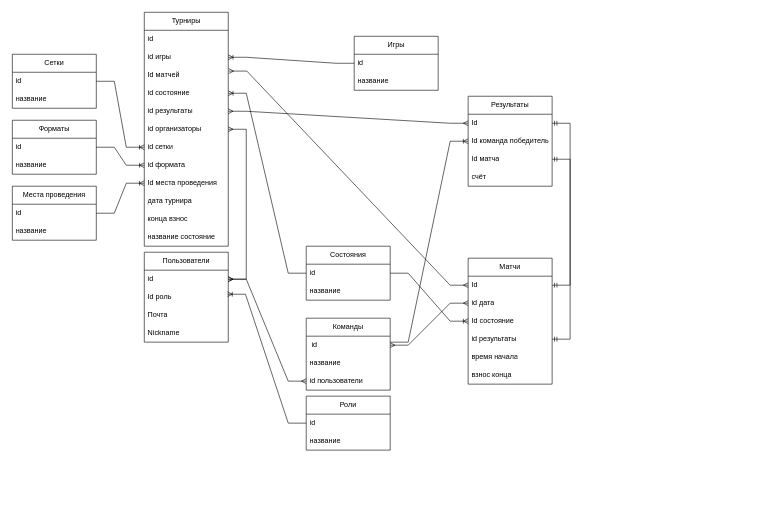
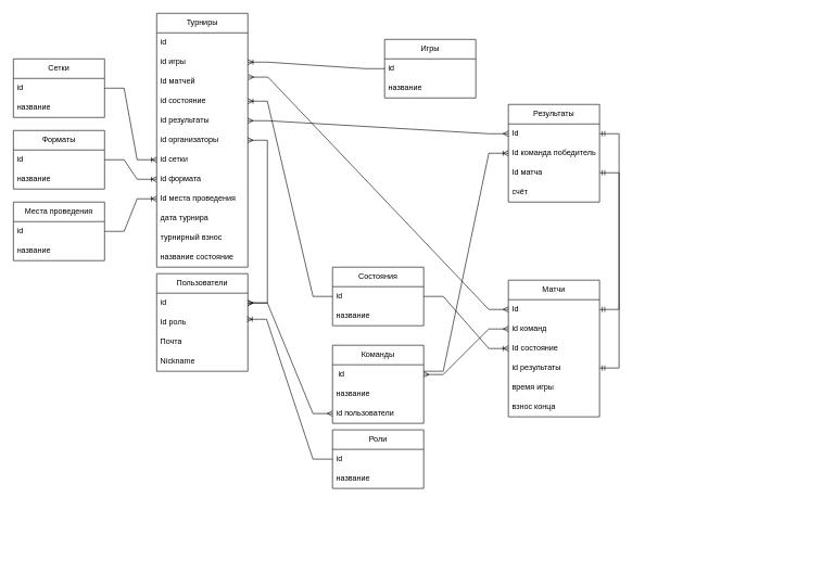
  <mxCell id="0" />
  <mxCell id="1" parent="0" />
  <mxCell id="2" value="Пользователи" style="swimlane;fontStyle=0;childLayout=stackLayout;horizontal=1;startSize=30;horizontalStack=0;resizeParent=1;resizeParentMax=0;resizeLast=0;collapsible=1;marginBottom=0;whiteSpace=wrap;html=1;" parent="1" vertex="1"><mxGeometry x="240" y="420" width="140" height="150" as="geometry" /></mxCell>
  <mxCell id="3" value="id" style="text;strokeColor=none;fillColor=none;align=left;verticalAlign=middle;spacingLeft=4;spacingRight=4;overflow=hidden;points=[[0,0.5],[1,0.5]];portConstraint=eastwest;rotatable=0;whiteSpace=wrap;html=1;" parent="2" vertex="1"><mxGeometry y="30" width="140" height="30" as="geometry" /></mxCell>
  <mxCell id="4" value="Id роль" style="text;strokeColor=none;fillColor=none;align=left;verticalAlign=middle;spacingLeft=4;spacingRight=4;overflow=hidden;points=[[0,0.5],[1,0.5]];portConstraint=eastwest;rotatable=0;whiteSpace=wrap;html=1;" parent="2" vertex="1"><mxGeometry y="60" width="140" height="30" as="geometry" /></mxCell>
  <mxCell id="5" value="Почта" style="text;strokeColor=none;fillColor=none;align=left;verticalAlign=middle;spacingLeft=4;spacingRight=4;overflow=hidden;points=[[0,0.5],[1,0.5]];portConstraint=eastwest;rotatable=0;whiteSpace=wrap;html=1;" parent="2" vertex="1"><mxGeometry y="90" width="140" height="30" as="geometry" /></mxCell>
  <mxCell id="6" value="Nickname" style="text;strokeColor=none;fillColor=none;align=left;verticalAlign=middle;spacingLeft=4;spacingRight=4;overflow=hidden;points=[[0,0.5],[1,0.5]];portConstraint=eastwest;rotatable=0;whiteSpace=wrap;html=1;" parent="2" vertex="1"><mxGeometry y="120" width="140" height="30" as="geometry" /></mxCell>
  <mxCell id="7" value="Команды" style="swimlane;fontStyle=0;childLayout=stackLayout;horizontal=1;startSize=30;horizontalStack=0;resizeParent=1;resizeParentMax=0;resizeLast=0;collapsible=1;marginBottom=0;whiteSpace=wrap;html=1;" parent="1" vertex="1"><mxGeometry x="510" y="530" width="140" height="120" as="geometry" /></mxCell>
  <mxCell id="8" value="&amp;nbsp;id" style="text;strokeColor=none;fillColor=none;align=left;verticalAlign=middle;spacingLeft=4;spacingRight=4;overflow=hidden;points=[[0,0.5],[1,0.5]];portConstraint=eastwest;rotatable=0;whiteSpace=wrap;html=1;" parent="7" vertex="1"><mxGeometry y="30" width="140" height="30" as="geometry" /></mxCell>
  <mxCell id="9" value="название" style="text;strokeColor=none;fillColor=none;align=left;verticalAlign=middle;spacingLeft=4;spacingRight=4;overflow=hidden;points=[[0,0.5],[1,0.5]];portConstraint=eastwest;rotatable=0;whiteSpace=wrap;html=1;" parent="7" vertex="1"><mxGeometry y="60" width="140" height="30" as="geometry" /></mxCell>
  <mxCell id="10" value="id пользователи" style="text;strokeColor=none;fillColor=none;align=left;verticalAlign=middle;spacingLeft=4;spacingRight=4;overflow=hidden;points=[[0,0.5],[1,0.5]];portConstraint=eastwest;rotatable=0;whiteSpace=wrap;html=1;" parent="7" vertex="1"><mxGeometry y="90" width="140" height="30" as="geometry" /></mxCell>
  <mxCell id="11" value="Роли" style="swimlane;fontStyle=0;childLayout=stackLayout;horizontal=1;startSize=30;horizontalStack=0;resizeParent=1;resizeParentMax=0;resizeLast=0;collapsible=1;marginBottom=0;whiteSpace=wrap;html=1;" parent="1" vertex="1"><mxGeometry x="510" y="660" width="140" height="90" as="geometry" /></mxCell>
  <mxCell id="12" value="id" style="text;strokeColor=none;fillColor=none;align=left;verticalAlign=middle;spacingLeft=4;spacingRight=4;overflow=hidden;points=[[0,0.5],[1,0.5]];portConstraint=eastwest;rotatable=0;whiteSpace=wrap;html=1;" parent="11" vertex="1"><mxGeometry y="30" width="140" height="30" as="geometry" /></mxCell>
  <mxCell id="13" value="название" style="text;strokeColor=none;fillColor=none;align=left;verticalAlign=middle;spacingLeft=4;spacingRight=4;overflow=hidden;points=[[0,0.5],[1,0.5]];portConstraint=eastwest;rotatable=0;whiteSpace=wrap;html=1;" parent="11" vertex="1"><mxGeometry y="60" width="140" height="30" as="geometry" /></mxCell>
  <mxCell id="14" value="" style="edgeStyle=entityRelationEdgeStyle;fontSize=12;html=1;endArrow=ERoneToMany;rounded=0;entryX=0.991;entryY=0.336;entryDx=0;entryDy=0;entryPerimeter=0;exitX=0;exitY=0.5;exitDx=0;exitDy=0;" parent="1" source="12" target="4" edge="1"><mxGeometry width="100" height="100" relative="1" as="geometry"><mxPoint x="550" y="720" as="sourcePoint" /><mxPoint x="650" y="620" as="targetPoint" /></mxGeometry></mxCell>
  <mxCell id="15" value="Матчи" style="swimlane;fontStyle=0;childLayout=stackLayout;horizontal=1;startSize=30;horizontalStack=0;resizeParent=1;resizeParentMax=0;resizeLast=0;collapsible=1;marginBottom=0;whiteSpace=wrap;html=1;" parent="1" vertex="1"><mxGeometry x="780" y="430" width="140" height="210" as="geometry" /></mxCell>
  <mxCell id="16" value="Id" style="text;strokeColor=none;fillColor=none;align=left;verticalAlign=middle;spacingLeft=4;spacingRight=4;overflow=hidden;points=[[0,0.5],[1,0.5]];portConstraint=eastwest;rotatable=0;whiteSpace=wrap;html=1;" parent="15" vertex="1"><mxGeometry y="30" width="140" height="30" as="geometry" /></mxCell>
- <mxCell id="17" value="id дата" style="text;strokeColor=none;fillColor=none;align=left;verticalAlign=middle;spacingLeft=4;spacingRight=4;overflow=hidden;points=[[0,0.5],[1,0.5]];portConstraint=eastwest;rotatable=0;whiteSpace=wrap;html=1;" parent="15" vertex="1"><mxGeometry y="60" width="140" height="30" as="geometry" /></mxCell>
+ <mxCell id="17" value="id команд" style="text;strokeColor=none;fillColor=none;align=left;verticalAlign=middle;spacingLeft=4;spacingRight=4;overflow=hidden;points=[[0,0.5],[1,0.5]];portConstraint=eastwest;rotatable=0;whiteSpace=wrap;html=1;" parent="15" vertex="1"><mxGeometry y="60" width="140" height="30" as="geometry" /></mxCell>
  <mxCell id="18" value="Id состояние" style="text;strokeColor=none;fillColor=none;align=left;verticalAlign=middle;spacingLeft=4;spacingRight=4;overflow=hidden;points=[[0,0.5],[1,0.5]];portConstraint=eastwest;rotatable=0;whiteSpace=wrap;html=1;" parent="15" vertex="1"><mxGeometry y="90" width="140" height="30" as="geometry" /></mxCell>
  <mxCell id="19" value="id результаты" style="text;strokeColor=none;fillColor=none;align=left;verticalAlign=middle;spacingLeft=4;spacingRight=4;overflow=hidden;points=[[0,0.5],[1,0.5]];portConstraint=eastwest;rotatable=0;whiteSpace=wrap;html=1;" parent="15" vertex="1"><mxGeometry y="120" width="140" height="30" as="geometry" /></mxCell>
- <mxCell id="20" value="время начала" style="text;strokeColor=none;fillColor=none;align=left;verticalAlign=middle;spacingLeft=4;spacingRight=4;overflow=hidden;points=[[0,0.5],[1,0.5]];portConstraint=eastwest;rotatable=0;whiteSpace=wrap;html=1;" parent="15" vertex="1"><mxGeometry y="150" width="140" height="30" as="geometry" /></mxCell>
+ <mxCell id="20" value="время игры" style="text;strokeColor=none;fillColor=none;align=left;verticalAlign=middle;spacingLeft=4;spacingRight=4;overflow=hidden;points=[[0,0.5],[1,0.5]];portConstraint=eastwest;rotatable=0;whiteSpace=wrap;html=1;" parent="15" vertex="1"><mxGeometry y="150" width="140" height="30" as="geometry" /></mxCell>
  <mxCell id="21" value="взнос конца" style="text;strokeColor=none;fillColor=none;align=left;verticalAlign=middle;spacingLeft=4;spacingRight=4;overflow=hidden;points=[[0,0.5],[1,0.5]];portConstraint=eastwest;rotatable=0;whiteSpace=wrap;html=1;" parent="15" vertex="1"><mxGeometry y="180" width="140" height="30" as="geometry" /></mxCell>
  <mxCell id="22" value="Состояния" style="swimlane;fontStyle=0;childLayout=stackLayout;horizontal=1;startSize=30;horizontalStack=0;resizeParent=1;resizeParentMax=0;resizeLast=0;collapsible=1;marginBottom=0;whiteSpace=wrap;html=1;" parent="1" vertex="1"><mxGeometry x="510" y="410" width="140" height="90" as="geometry" /></mxCell>
  <mxCell id="23" value="id" style="text;strokeColor=none;fillColor=none;align=left;verticalAlign=middle;spacingLeft=4;spacingRight=4;overflow=hidden;points=[[0,0.5],[1,0.5]];portConstraint=eastwest;rotatable=0;whiteSpace=wrap;html=1;" parent="22" vertex="1"><mxGeometry y="30" width="140" height="30" as="geometry" /></mxCell>
  <mxCell id="24" value="название" style="text;strokeColor=none;fillColor=none;align=left;verticalAlign=middle;spacingLeft=4;spacingRight=4;overflow=hidden;points=[[0,0.5],[1,0.5]];portConstraint=eastwest;rotatable=0;whiteSpace=wrap;html=1;" parent="22" vertex="1"><mxGeometry y="60" width="140" height="30" as="geometry" /></mxCell>
  <mxCell id="25" value="" style="edgeStyle=entityRelationEdgeStyle;fontSize=12;html=1;endArrow=ERoneToMany;rounded=0;entryX=0;entryY=0.5;entryDx=0;entryDy=0;exitX=1;exitY=0.5;exitDx=0;exitDy=0;" parent="1" source="23" target="18" edge="1"><mxGeometry width="100" height="100" relative="1" as="geometry"><mxPoint x="750" y="750" as="sourcePoint" /><mxPoint x="850" y="650" as="targetPoint" /></mxGeometry></mxCell>
  <mxCell id="26" value="" style="edgeStyle=entityRelationEdgeStyle;fontSize=12;html=1;endArrow=ERmany;startArrow=ERmany;rounded=0;exitX=0;exitY=0.5;exitDx=0;exitDy=0;entryX=1;entryY=0.5;entryDx=0;entryDy=0;" parent="1" source="17" target="8" edge="1"><mxGeometry width="100" height="100" relative="1" as="geometry"><mxPoint x="530" y="590" as="sourcePoint" /><mxPoint x="630" y="490" as="targetPoint" /></mxGeometry></mxCell>
  <mxCell id="27" value="Турниры" style="swimlane;fontStyle=0;childLayout=stackLayout;horizontal=1;startSize=30;horizontalStack=0;resizeParent=1;resizeParentMax=0;resizeLast=0;collapsible=1;marginBottom=0;whiteSpace=wrap;html=1;" parent="1" vertex="1"><mxGeometry x="240" width="140" height="390" as="geometry" y="20" /></mxCell>
  <mxCell id="28" value="id" style="text;strokeColor=none;fillColor=none;align=left;verticalAlign=middle;spacingLeft=4;spacingRight=4;overflow=hidden;points=[[0,0.5],[1,0.5]];portConstraint=eastwest;rotatable=0;whiteSpace=wrap;html=1;" parent="27" vertex="1"><mxGeometry y="30" width="140" height="30" as="geometry" /></mxCell>
  <mxCell id="29" value="id игры" style="text;strokeColor=none;fillColor=none;align=left;verticalAlign=middle;spacingLeft=4;spacingRight=4;overflow=hidden;points=[[0,0.5],[1,0.5]];portConstraint=eastwest;rotatable=0;whiteSpace=wrap;html=1;" parent="27" vertex="1"><mxGeometry y="60" width="140" height="30" as="geometry" /></mxCell>
  <mxCell id="30" value="Id матчей&amp;nbsp;" style="text;strokeColor=none;fillColor=none;align=left;verticalAlign=middle;spacingLeft=4;spacingRight=4;overflow=hidden;points=[[0,0.5],[1,0.5]];portConstraint=eastwest;rotatable=0;whiteSpace=wrap;html=1;" parent="27" vertex="1"><mxGeometry y="90" width="140" height="30" as="geometry" /></mxCell>
  <mxCell id="31" value="id состояние" style="text;strokeColor=none;fillColor=none;align=left;verticalAlign=middle;spacingLeft=4;spacingRight=4;overflow=hidden;points=[[0,0.5],[1,0.5]];portConstraint=eastwest;rotatable=0;whiteSpace=wrap;html=1;" parent="27" vertex="1"><mxGeometry y="120" width="140" height="30" as="geometry" /></mxCell>
  <mxCell id="32" value="id результаты" style="text;strokeColor=none;fillColor=none;align=left;verticalAlign=middle;spacingLeft=4;spacingRight=4;overflow=hidden;points=[[0,0.5],[1,0.5]];portConstraint=eastwest;rotatable=0;whiteSpace=wrap;html=1;" parent="27" vertex="1"><mxGeometry y="150" width="140" height="30" as="geometry" /></mxCell>
  <mxCell id="33" value="id организаторы" style="text;strokeColor=none;fillColor=none;align=left;verticalAlign=middle;spacingLeft=4;spacingRight=4;overflow=hidden;points=[[0,0.5],[1,0.5]];portConstraint=eastwest;rotatable=0;whiteSpace=wrap;html=1;" parent="27" vertex="1"><mxGeometry y="180" width="140" height="30" as="geometry" /></mxCell>
  <mxCell id="34" value="id сетки" style="text;strokeColor=none;fillColor=none;align=left;verticalAlign=middle;spacingLeft=4;spacingRight=4;overflow=hidden;points=[[0,0.5],[1,0.5]];portConstraint=eastwest;rotatable=0;whiteSpace=wrap;html=1;" vertex="1" parent="27"><mxGeometry y="210" width="140" height="30" as="geometry" /></mxCell>
  <mxCell id="35" value="id формата" style="text;strokeColor=none;fillColor=none;align=left;verticalAlign=middle;spacingLeft=4;spacingRight=4;overflow=hidden;points=[[0,0.5],[1,0.5]];portConstraint=eastwest;rotatable=0;whiteSpace=wrap;html=1;" vertex="1" parent="27"><mxGeometry y="240" width="140" height="30" as="geometry" /></mxCell>
  <mxCell id="36" value="Id места проведения" style="text;strokeColor=none;fillColor=none;align=left;verticalAlign=middle;spacingLeft=4;spacingRight=4;overflow=hidden;points=[[0,0.5],[1,0.5]];portConstraint=eastwest;rotatable=0;whiteSpace=wrap;html=1;" vertex="1" parent="27"><mxGeometry y="270" width="140" height="30" as="geometry" /></mxCell>
  <mxCell id="37" value="дата турнира" style="text;strokeColor=none;fillColor=none;align=left;verticalAlign=middle;spacingLeft=4;spacingRight=4;overflow=hidden;points=[[0,0.5],[1,0.5]];portConstraint=eastwest;rotatable=0;whiteSpace=wrap;html=1;" vertex="1" parent="27"><mxGeometry y="300" width="140" height="30" as="geometry" /></mxCell>
- <mxCell id="38" value="конца взнос" style="text;strokeColor=none;fillColor=none;align=left;verticalAlign=middle;spacingLeft=4;spacingRight=4;overflow=hidden;points=[[0,0.5],[1,0.5]];portConstraint=eastwest;rotatable=0;whiteSpace=wrap;html=1;" vertex="1" parent="27"><mxGeometry y="330" width="140" height="30" as="geometry" /></mxCell>
+ <mxCell id="38" value="турнирный взнос" style="text;strokeColor=none;fillColor=none;align=left;verticalAlign=middle;spacingLeft=4;spacingRight=4;overflow=hidden;points=[[0,0.5],[1,0.5]];portConstraint=eastwest;rotatable=0;whiteSpace=wrap;html=1;" vertex="1" parent="27"><mxGeometry y="330" width="140" height="30" as="geometry" /></mxCell>
  <mxCell id="39" value="название состояние" style="text;strokeColor=none;fillColor=none;align=left;verticalAlign=middle;spacingLeft=4;spacingRight=4;overflow=hidden;points=[[0,0.5],[1,0.5]];portConstraint=eastwest;rotatable=0;whiteSpace=wrap;html=1;" parent="27" vertex="1"><mxGeometry y="360" width="140" height="30" as="geometry" /></mxCell>
  <mxCell id="40" value="" style="edgeStyle=entityRelationEdgeStyle;fontSize=12;html=1;endArrow=ERmany;startArrow=ERmany;rounded=0;exitX=1.007;exitY=0.267;exitDx=0;exitDy=0;exitPerimeter=0;entryX=0;entryY=0.5;entryDx=0;entryDy=0;" parent="1" source="30" target="16" edge="1"><mxGeometry width="100" height="100" relative="1" as="geometry"><mxPoint x="240" y="770" as="sourcePoint" /><mxPoint x="340" y="670" as="targetPoint" /><Array as="points"><mxPoint x="290" y="790" /></Array></mxGeometry></mxCell>
  <mxCell id="41" value="" style="edgeStyle=entityRelationEdgeStyle;fontSize=12;html=1;endArrow=ERmany;startArrow=ERmany;rounded=0;exitX=1;exitY=0.5;exitDx=0;exitDy=0;entryX=1;entryY=0.5;entryDx=0;entryDy=0;" parent="1" source="33" target="3" edge="1"><mxGeometry width="100" height="100" relative="1" as="geometry"><mxPoint x="460" y="220" as="sourcePoint" /><mxPoint x="560" y="120" as="targetPoint" /></mxGeometry></mxCell>
  <mxCell id="42" value="" style="edgeStyle=entityRelationEdgeStyle;fontSize=12;html=1;endArrow=ERoneToMany;rounded=0;entryX=1;entryY=0.5;entryDx=0;entryDy=0;exitX=0;exitY=0.5;exitDx=0;exitDy=0;" parent="1" source="23" target="31" edge="1"><mxGeometry width="100" height="100" relative="1" as="geometry"><mxPoint x="610" y="225" as="sourcePoint" /><mxPoint x="540" y="340" as="targetPoint" /></mxGeometry></mxCell>
  <mxCell id="43" value="Результаты" style="swimlane;fontStyle=0;childLayout=stackLayout;horizontal=1;startSize=30;horizontalStack=0;resizeParent=1;resizeParentMax=0;resizeLast=0;collapsible=1;marginBottom=0;whiteSpace=wrap;html=1;" parent="1" vertex="1"><mxGeometry x="780" y="160" width="140" height="150" as="geometry" /></mxCell>
  <mxCell id="44" value="Id" style="text;strokeColor=none;fillColor=none;align=left;verticalAlign=middle;spacingLeft=4;spacingRight=4;overflow=hidden;points=[[0,0.5],[1,0.5]];portConstraint=eastwest;rotatable=0;whiteSpace=wrap;html=1;" parent="43" vertex="1"><mxGeometry y="30" width="140" height="30" as="geometry" /></mxCell>
  <mxCell id="45" value="Id команда победитель" style="text;strokeColor=none;fillColor=none;align=left;verticalAlign=middle;spacingLeft=4;spacingRight=4;overflow=hidden;points=[[0,0.5],[1,0.5]];portConstraint=eastwest;rotatable=0;whiteSpace=wrap;html=1;" parent="43" vertex="1"><mxGeometry y="60" width="140" height="30" as="geometry" /></mxCell>
  <mxCell id="46" value="Id матча" style="text;strokeColor=none;fillColor=none;align=left;verticalAlign=middle;spacingLeft=4;spacingRight=4;overflow=hidden;points=[[0,0.5],[1,0.5]];portConstraint=eastwest;rotatable=0;whiteSpace=wrap;html=1;" parent="43" vertex="1"><mxGeometry y="90" width="140" height="30" as="geometry" /></mxCell>
  <mxCell id="47" value="счёт" style="text;strokeColor=none;fillColor=none;align=left;verticalAlign=middle;spacingLeft=4;spacingRight=4;overflow=hidden;points=[[0,0.5],[1,0.5]];portConstraint=eastwest;rotatable=0;whiteSpace=wrap;html=1;" parent="43" vertex="1"><mxGeometry y="120" width="140" height="30" as="geometry" /></mxCell>
  <mxCell id="48" value="" style="edgeStyle=entityRelationEdgeStyle;fontSize=12;html=1;endArrow=ERoneToMany;rounded=0;entryX=0;entryY=0.5;entryDx=0;entryDy=0;" parent="1" target="45" edge="1"><mxGeometry width="100" height="100" relative="1" as="geometry"><mxPoint x="650" y="570" as="sourcePoint" /><mxPoint x="650" y="360" as="targetPoint" /></mxGeometry></mxCell>
  <mxCell id="49" value="Игры" style="swimlane;fontStyle=0;childLayout=stackLayout;horizontal=1;startSize=30;horizontalStack=0;resizeParent=1;resizeParentMax=0;resizeLast=0;collapsible=1;marginBottom=0;whiteSpace=wrap;html=1;" parent="1" vertex="1"><mxGeometry x="590" y="60" width="140" height="90" as="geometry" /></mxCell>
  <mxCell id="50" value="id" style="text;strokeColor=none;fillColor=none;align=left;verticalAlign=middle;spacingLeft=4;spacingRight=4;overflow=hidden;points=[[0,0.5],[1,0.5]];portConstraint=eastwest;rotatable=0;whiteSpace=wrap;html=1;" parent="49" vertex="1"><mxGeometry y="30" width="140" height="30" as="geometry" /></mxCell>
  <mxCell id="51" value="название" style="text;strokeColor=none;fillColor=none;align=left;verticalAlign=middle;spacingLeft=4;spacingRight=4;overflow=hidden;points=[[0,0.5],[1,0.5]];portConstraint=eastwest;rotatable=0;whiteSpace=wrap;html=1;" parent="49" vertex="1"><mxGeometry y="60" width="140" height="30" as="geometry" /></mxCell>
  <mxCell id="52" value="" style="edgeStyle=entityRelationEdgeStyle;fontSize=12;html=1;endArrow=ERoneToMany;rounded=0;entryX=1;entryY=0.5;entryDx=0;entryDy=0;exitX=0;exitY=0.5;exitDx=0;exitDy=0;" parent="1" source="50" target="29" edge="1"><mxGeometry width="100" height="100" relative="1" as="geometry"><mxPoint x="430" y="220" as="sourcePoint" /><mxPoint x="640" y="310" as="targetPoint" /></mxGeometry></mxCell>
  <mxCell id="53" value="" style="edgeStyle=entityRelationEdgeStyle;fontSize=12;html=1;endArrow=ERmandOne;startArrow=ERmandOne;rounded=0;entryX=1;entryY=0.5;entryDx=0;entryDy=0;exitX=1;exitY=0.5;exitDx=0;exitDy=0;" parent="1" source="16" target="46" edge="1"><mxGeometry width="100" height="100" relative="1" as="geometry"><mxPoint x="960" y="470" as="sourcePoint" /><mxPoint x="1060" y="370" as="targetPoint" /><Array as="points"><mxPoint x="1240" y="450" /></Array></mxGeometry></mxCell>
  <mxCell id="54" value="" style="edgeStyle=entityRelationEdgeStyle;fontSize=12;html=1;endArrow=ERmandOne;startArrow=ERmandOne;rounded=0;exitX=1;exitY=0.5;exitDx=0;exitDy=0;entryX=1;entryY=0.5;entryDx=0;entryDy=0;" parent="1" source="19" target="44" edge="1"><mxGeometry width="100" height="100" relative="1" as="geometry"><mxPoint x="1020" y="660" as="sourcePoint" /><mxPoint x="1120" y="560" as="targetPoint" /></mxGeometry></mxCell>
  <mxCell id="55" value="" style="edgeStyle=entityRelationEdgeStyle;fontSize=12;html=1;endArrow=ERmany;startArrow=ERmany;rounded=0;entryX=0;entryY=0.5;entryDx=0;entryDy=0;exitX=1;exitY=0.5;exitDx=0;exitDy=0;" parent="1" source="3" target="10" edge="1"><mxGeometry width="100" height="100" relative="1" as="geometry"><mxPoint x="320" y="740" as="sourcePoint" /><mxPoint x="420" y="640" as="targetPoint" /><Array as="points"><mxPoint x="30" y="860" /></Array></mxGeometry></mxCell>
  <mxCell id="56" value="" style="edgeStyle=entityRelationEdgeStyle;fontSize=12;html=1;endArrow=ERmany;startArrow=ERmany;rounded=0;entryX=0;entryY=0.5;entryDx=0;entryDy=0;exitX=1;exitY=0.5;exitDx=0;exitDy=0;" parent="1" source="32" target="44" edge="1"><mxGeometry width="100" height="100" relative="1" as="geometry"><mxPoint x="480" y="233" as="sourcePoint" /><mxPoint x="882" y="150" as="targetPoint" /><Array as="points"><mxPoint x="502" y="245" /></Array></mxGeometry></mxCell>
  <mxCell id="57" value="Сетки" style="swimlane;fontStyle=0;childLayout=stackLayout;horizontal=1;startSize=30;horizontalStack=0;resizeParent=1;resizeParentMax=0;resizeLast=0;collapsible=1;marginBottom=0;whiteSpace=wrap;html=1;" vertex="1" parent="1"><mxGeometry x="20" y="90" width="140" height="90" as="geometry" /></mxCell>
  <mxCell id="58" value="id" style="text;strokeColor=none;fillColor=none;align=left;verticalAlign=middle;spacingLeft=4;spacingRight=4;overflow=hidden;points=[[0,0.5],[1,0.5]];portConstraint=eastwest;rotatable=0;whiteSpace=wrap;html=1;" vertex="1" parent="57"><mxGeometry y="30" width="140" height="30" as="geometry" /></mxCell>
  <mxCell id="59" value="название" style="text;strokeColor=none;fillColor=none;align=left;verticalAlign=middle;spacingLeft=4;spacingRight=4;overflow=hidden;points=[[0,0.5],[1,0.5]];portConstraint=eastwest;rotatable=0;whiteSpace=wrap;html=1;" vertex="1" parent="57"><mxGeometry y="60" width="140" height="30" as="geometry" /></mxCell>
  <mxCell id="60" value="" style="edgeStyle=entityRelationEdgeStyle;fontSize=12;html=1;endArrow=ERoneToMany;rounded=0;entryX=0;entryY=0.5;entryDx=0;entryDy=0;exitX=1;exitY=0.5;exitDx=0;exitDy=0;" edge="1" parent="1" source="58" target="34"><mxGeometry width="100" height="100" relative="1" as="geometry"><mxPoint x="94.34" y="340" as="sourcePoint" /><mxPoint x="240" y="276.11" as="targetPoint" /></mxGeometry></mxCell>
  <mxCell id="61" value="Форматы" style="swimlane;fontStyle=0;childLayout=stackLayout;horizontal=1;startSize=30;horizontalStack=0;resizeParent=1;resizeParentMax=0;resizeLast=0;collapsible=1;marginBottom=0;whiteSpace=wrap;html=1;" vertex="1" parent="1"><mxGeometry x="20" y="200" width="140" height="90" as="geometry" /></mxCell>
  <mxCell id="62" value="id" style="text;strokeColor=none;fillColor=none;align=left;verticalAlign=middle;spacingLeft=4;spacingRight=4;overflow=hidden;points=[[0,0.5],[1,0.5]];portConstraint=eastwest;rotatable=0;whiteSpace=wrap;html=1;" vertex="1" parent="61"><mxGeometry y="30" width="140" height="30" as="geometry" /></mxCell>
  <mxCell id="63" value="название" style="text;strokeColor=none;fillColor=none;align=left;verticalAlign=middle;spacingLeft=4;spacingRight=4;overflow=hidden;points=[[0,0.5],[1,0.5]];portConstraint=eastwest;rotatable=0;whiteSpace=wrap;html=1;" vertex="1" parent="61"><mxGeometry y="60" width="140" height="30" as="geometry" /></mxCell>
  <mxCell id="64" value="" style="edgeStyle=entityRelationEdgeStyle;fontSize=12;html=1;endArrow=ERoneToMany;rounded=0;entryX=0;entryY=0.5;entryDx=0;entryDy=0;exitX=1;exitY=0.5;exitDx=0;exitDy=0;" edge="1" parent="1" source="62" target="35"><mxGeometry width="100" height="100" relative="1" as="geometry"><mxPoint x="30" y="470" as="sourcePoint" /><mxPoint x="130" y="370" as="targetPoint" /></mxGeometry></mxCell>
  <mxCell id="65" value="Места проведения" style="swimlane;fontStyle=0;childLayout=stackLayout;horizontal=1;startSize=30;horizontalStack=0;resizeParent=1;resizeParentMax=0;resizeLast=0;collapsible=1;marginBottom=0;whiteSpace=wrap;html=1;" vertex="1" parent="1"><mxGeometry x="20" y="310" width="140" height="90" as="geometry" /></mxCell>
  <mxCell id="66" value="id" style="text;strokeColor=none;fillColor=none;align=left;verticalAlign=middle;spacingLeft=4;spacingRight=4;overflow=hidden;points=[[0,0.5],[1,0.5]];portConstraint=eastwest;rotatable=0;whiteSpace=wrap;html=1;" vertex="1" parent="65"><mxGeometry y="30" width="140" height="30" as="geometry" /></mxCell>
  <mxCell id="67" value="название" style="text;strokeColor=none;fillColor=none;align=left;verticalAlign=middle;spacingLeft=4;spacingRight=4;overflow=hidden;points=[[0,0.5],[1,0.5]];portConstraint=eastwest;rotatable=0;whiteSpace=wrap;html=1;" vertex="1" parent="65"><mxGeometry y="60" width="140" height="30" as="geometry" /></mxCell>
  <mxCell id="68" value="" style="edgeStyle=entityRelationEdgeStyle;fontSize=12;html=1;endArrow=ERoneToMany;rounded=0;exitX=1;exitY=0.5;exitDx=0;exitDy=0;entryX=0;entryY=0.5;entryDx=0;entryDy=0;" edge="1" parent="1" source="66" target="36"><mxGeometry width="100" height="100" relative="1" as="geometry"><mxPoint x="140" y="410" as="sourcePoint" /><mxPoint x="240" y="310" as="targetPoint" /></mxGeometry></mxCell>
